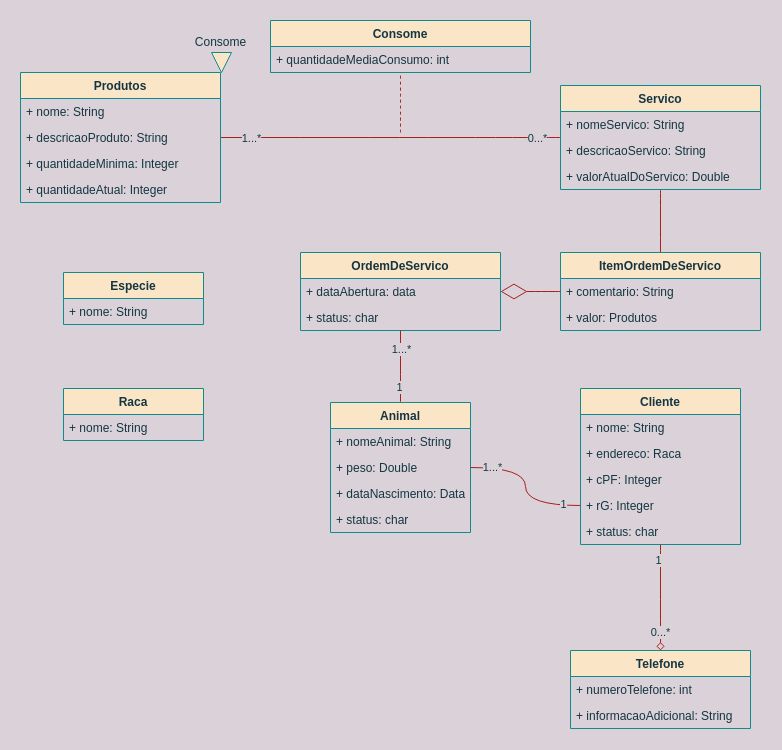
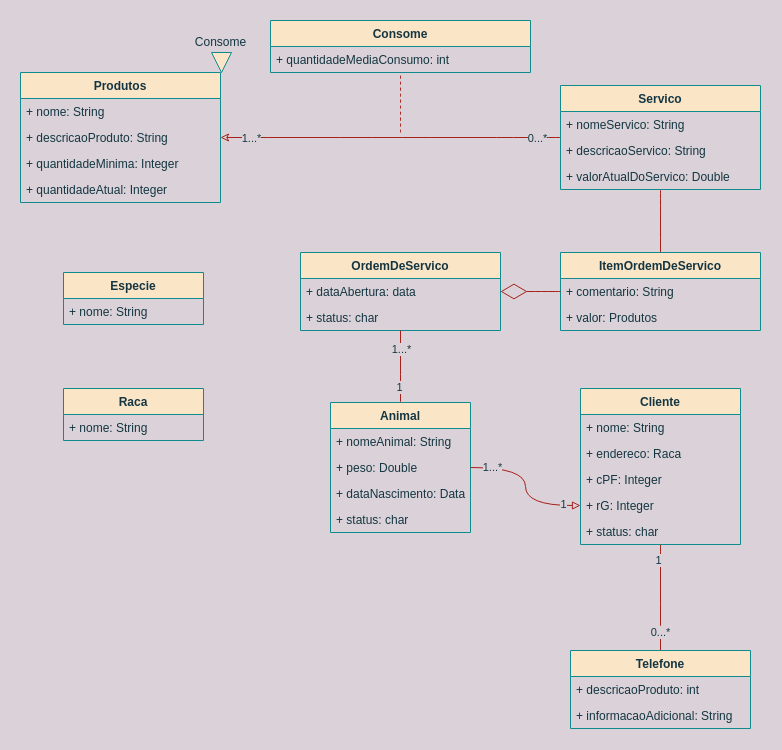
  <mxCell id="0" />
  <mxCell id="1" parent="0" />
- <mxCell id="2" value="" style="edgeStyle=orthogonalEdgeStyle;rounded=0;orthogonalLoop=1;jettySize=auto;html=1;endArrow=diamond;endFill=0;curved=1;labelBackgroundColor=#DAD2D8;strokeColor=#A8201A;fontColor=#143642;" edge="1" parent="1" source="5" target="51"><mxGeometry relative="1" as="geometry" /></mxCell>
+ <mxCell id="2" value="" style="edgeStyle=orthogonalEdgeStyle;rounded=0;orthogonalLoop=1;jettySize=auto;html=1;endArrow=none;endFill=0;curved=1;labelBackgroundColor=#DAD2D8;strokeColor=#A8201A;fontColor=#143642;" edge="1" parent="1" source="5" target="51"><mxGeometry relative="1" as="geometry" /></mxCell>
  <mxCell id="3" value="1" style="edgeLabel;html=1;align=center;verticalAlign=middle;resizable=0;points=[];labelBackgroundColor=#DAD2D8;fontColor=#143642;" vertex="1" connectable="0" parent="2"><mxGeometry x="-0.717" y="-3" relative="1" as="geometry"><mxPoint as="offset" /></mxGeometry></mxCell>
  <mxCell id="4" value="0...*" style="edgeLabel;html=1;align=center;verticalAlign=middle;resizable=0;points=[];labelBackgroundColor=#DAD2D8;fontColor=#143642;" vertex="1" connectable="0" parent="2"><mxGeometry x="0.717" y="-3" relative="1" as="geometry"><mxPoint x="2" y="-4" as="offset" /></mxGeometry></mxCell>
  <mxCell id="5" value="Cliente" style="swimlane;fontStyle=1;childLayout=stackLayout;horizontal=1;startSize=26;fillColor=#FAE5C7;horizontalStack=0;resizeParent=1;resizeParentMax=0;resizeLast=0;collapsible=1;marginBottom=0;rounded=0;strokeColor=#0F8B8D;fontColor=#143642;" parent="1" vertex="1"><mxGeometry x="580" y="388" width="160" height="156" as="geometry" /></mxCell>
  <mxCell id="6" value="+ nome: String&#10;" style="text;strokeColor=none;fillColor=none;align=left;verticalAlign=top;spacingLeft=4;spacingRight=4;overflow=hidden;rotatable=0;points=[[0,0.5],[1,0.5]];portConstraint=eastwest;rounded=0;fontColor=#143642;" parent="5" vertex="1"><mxGeometry y="26" width="160" height="26" as="geometry" /></mxCell>
  <mxCell id="7" value="+ endereco: Raca" style="text;strokeColor=none;fillColor=none;align=left;verticalAlign=top;spacingLeft=4;spacingRight=4;overflow=hidden;rotatable=0;points=[[0,0.5],[1,0.5]];portConstraint=eastwest;rounded=0;fontColor=#143642;" parent="5" vertex="1"><mxGeometry y="52" width="160" height="26" as="geometry" /></mxCell>
  <mxCell id="8" value="+ cPF: Integer" style="text;strokeColor=none;fillColor=none;align=left;verticalAlign=top;spacingLeft=4;spacingRight=4;overflow=hidden;rotatable=0;points=[[0,0.5],[1,0.5]];portConstraint=eastwest;rounded=0;fontColor=#143642;" parent="5" vertex="1"><mxGeometry y="78" width="160" height="26" as="geometry" /></mxCell>
  <mxCell id="9" value="+ rG: Integer" style="text;strokeColor=none;fillColor=none;align=left;verticalAlign=top;spacingLeft=4;spacingRight=4;overflow=hidden;rotatable=0;points=[[0,0.5],[1,0.5]];portConstraint=eastwest;rounded=0;fontColor=#143642;" parent="5" vertex="1"><mxGeometry y="104" width="160" height="26" as="geometry" /></mxCell>
  <mxCell id="10" value="+ status: char" style="text;strokeColor=none;fillColor=none;align=left;verticalAlign=top;spacingLeft=4;spacingRight=4;overflow=hidden;rotatable=0;points=[[0,0.5],[1,0.5]];portConstraint=eastwest;rounded=0;fontColor=#143642;" parent="5" vertex="1"><mxGeometry y="130" width="160" height="26" as="geometry" /></mxCell>
  <mxCell id="11" value="OrdemDeServico" style="swimlane;fontStyle=1;childLayout=stackLayout;horizontal=1;startSize=26;fillColor=#FAE5C7;horizontalStack=0;resizeParent=1;resizeParentMax=0;resizeLast=0;collapsible=1;marginBottom=0;rounded=0;strokeColor=#0F8B8D;fontColor=#143642;" parent="1" vertex="1"><mxGeometry x="300" y="252" width="200" height="78" as="geometry" /></mxCell>
  <mxCell id="12" value="+ dataAbertura: data" style="text;strokeColor=none;fillColor=none;align=left;verticalAlign=top;spacingLeft=4;spacingRight=4;overflow=hidden;rotatable=0;points=[[0,0.5],[1,0.5]];portConstraint=eastwest;rounded=0;fontColor=#143642;" parent="11" vertex="1"><mxGeometry y="26" width="200" height="26" as="geometry" /></mxCell>
  <mxCell id="13" value="+ status: char" style="text;strokeColor=none;fillColor=none;align=left;verticalAlign=top;spacingLeft=4;spacingRight=4;overflow=hidden;rotatable=0;points=[[0,0.5],[1,0.5]];portConstraint=eastwest;fontColor=#143642;" vertex="1" parent="11"><mxGeometry y="52" width="200" height="26" as="geometry" /></mxCell>
- <mxCell id="14" value="" style="edgeStyle=orthogonalEdgeStyle;orthogonalLoop=1;jettySize=auto;html=1;endArrow=none;endFill=0;rounded=0;curved=1;labelBackgroundColor=#DAD2D8;strokeColor=#A8201A;fontColor=#143642;" parent="1" source="18" target="30" edge="1"><mxGeometry relative="1" as="geometry" /></mxCell>
+ <mxCell id="14" value="" style="edgeStyle=orthogonalEdgeStyle;orthogonalLoop=1;jettySize=auto;html=1;endArrow=classic;endFill=0;rounded=0;curved=1;labelBackgroundColor=#DAD2D8;strokeColor=#A8201A;fontColor=#143642;" parent="1" source="18" target="30" edge="1"><mxGeometry relative="1" as="geometry" /></mxCell>
  <mxCell id="15" value="1...*" style="edgeLabel;html=1;align=center;verticalAlign=middle;resizable=0;points=[];rounded=0;labelBackgroundColor=#DAD2D8;fontColor=#143642;" parent="14" vertex="1" connectable="0"><mxGeometry x="0.738" y="2" relative="1" as="geometry"><mxPoint x="-15" y="-2" as="offset" /></mxGeometry></mxCell>
  <mxCell id="16" value="0...*" style="edgeLabel;html=1;align=center;verticalAlign=middle;resizable=0;points=[];rounded=0;labelBackgroundColor=#DAD2D8;fontColor=#143642;" vertex="1" connectable="0" parent="14"><mxGeometry x="-0.859" relative="1" as="geometry"><mxPoint as="offset" /></mxGeometry></mxCell>
  <mxCell id="17" value="" style="edgeStyle=orthogonalEdgeStyle;orthogonalLoop=1;jettySize=auto;html=1;endArrow=none;endFill=0;rounded=0;curved=1;labelBackgroundColor=#DAD2D8;strokeColor=#A8201A;fontColor=#143642;" edge="1" parent="1" source="18" target="44"><mxGeometry relative="1" as="geometry" /></mxCell>
  <mxCell id="18" value="Servico" style="swimlane;fontStyle=1;childLayout=stackLayout;horizontal=1;startSize=26;fillColor=#FAE5C7;horizontalStack=0;resizeParent=1;resizeParentMax=0;resizeLast=0;collapsible=1;marginBottom=0;rounded=0;strokeColor=#0F8B8D;fontColor=#143642;" parent="1" vertex="1"><mxGeometry x="560" y="85" width="200" height="104" as="geometry" /></mxCell>
  <mxCell id="19" value="+ nomeServico: String" style="text;strokeColor=none;fillColor=none;align=left;verticalAlign=top;spacingLeft=4;spacingRight=4;overflow=hidden;rotatable=0;points=[[0,0.5],[1,0.5]];portConstraint=eastwest;rounded=0;fontColor=#143642;" parent="18" vertex="1"><mxGeometry y="26" width="200" height="26" as="geometry" /></mxCell>
  <mxCell id="20" value="+ descricaoServico: String" style="text;strokeColor=none;fillColor=none;align=left;verticalAlign=top;spacingLeft=4;spacingRight=4;overflow=hidden;rotatable=0;points=[[0,0.5],[1,0.5]];portConstraint=eastwest;rounded=0;fontColor=#143642;" parent="18" vertex="1"><mxGeometry y="52" width="200" height="26" as="geometry" /></mxCell>
  <mxCell id="21" value="+ valorAtualDoServico: Double" style="text;strokeColor=none;fillColor=none;align=left;verticalAlign=top;spacingLeft=4;spacingRight=4;overflow=hidden;rotatable=0;points=[[0,0.5],[1,0.5]];portConstraint=eastwest;rounded=0;fontColor=#143642;" parent="18" vertex="1"><mxGeometry y="78" width="200" height="26" as="geometry" /></mxCell>
  <mxCell id="22" value="" style="edgeStyle=orthogonalEdgeStyle;rounded=0;orthogonalLoop=1;jettySize=auto;html=1;endArrow=none;endFill=0;curved=1;labelBackgroundColor=#DAD2D8;strokeColor=#A8201A;fontColor=#143642;entryX=0.5;entryY=1;entryDx=0;entryDy=0;entryPerimeter=0;" edge="1" parent="1" source="25" target="13"><mxGeometry relative="1" as="geometry"><mxPoint x="396" y="330" as="targetPoint" /><Array as="points" /></mxGeometry></mxCell>
  <mxCell id="23" value="1...*" style="edgeLabel;html=1;align=center;verticalAlign=middle;resizable=0;points=[];labelBackgroundColor=#DAD2D8;fontColor=#143642;" vertex="1" connectable="0" parent="22"><mxGeometry x="0.228" relative="1" as="geometry"><mxPoint y="-10" as="offset" /></mxGeometry></mxCell>
  <mxCell id="24" value="1" style="edgeLabel;html=1;align=center;verticalAlign=middle;resizable=0;points=[];labelBackgroundColor=#DAD2D8;fontColor=#143642;" vertex="1" connectable="0" parent="22"><mxGeometry x="-0.683" y="1" relative="1" as="geometry"><mxPoint x="-1" y="-5" as="offset" /></mxGeometry></mxCell>
  <mxCell id="25" value="Animal" style="swimlane;fontStyle=1;childLayout=stackLayout;horizontal=1;startSize=26;fillColor=#FAE5C7;horizontalStack=0;resizeParent=1;resizeParentMax=0;resizeLast=0;collapsible=1;marginBottom=0;rounded=0;strokeColor=#0F8B8D;fontColor=#143642;" parent="1" vertex="1"><mxGeometry x="330" y="402" width="140" height="130" as="geometry" /></mxCell>
  <mxCell id="26" value="+ nomeAnimal: String" style="text;strokeColor=none;fillColor=none;align=left;verticalAlign=top;spacingLeft=4;spacingRight=4;overflow=hidden;rotatable=0;points=[[0,0.5],[1,0.5]];portConstraint=eastwest;rounded=0;fontColor=#143642;" parent="25" vertex="1"><mxGeometry y="26" width="140" height="26" as="geometry" /></mxCell>
  <mxCell id="27" value="+ peso: Double" style="text;strokeColor=none;fillColor=none;align=left;verticalAlign=top;spacingLeft=4;spacingRight=4;overflow=hidden;rotatable=0;points=[[0,0.5],[1,0.5]];portConstraint=eastwest;rounded=0;fontColor=#143642;" parent="25" vertex="1"><mxGeometry y="52" width="140" height="26" as="geometry" /></mxCell>
  <mxCell id="28" value="+ dataNascimento: Data" style="text;strokeColor=none;fillColor=none;align=left;verticalAlign=top;spacingLeft=4;spacingRight=4;overflow=hidden;rotatable=0;points=[[0,0.5],[1,0.5]];portConstraint=eastwest;rounded=0;fontColor=#143642;" parent="25" vertex="1"><mxGeometry y="78" width="140" height="26" as="geometry" /></mxCell>
  <mxCell id="29" value="+ status: char" style="text;strokeColor=none;fillColor=none;align=left;verticalAlign=top;spacingLeft=4;spacingRight=4;overflow=hidden;rotatable=0;points=[[0,0.5],[1,0.5]];portConstraint=eastwest;rounded=0;fontColor=#143642;" vertex="1" parent="25"><mxGeometry y="104" width="140" height="26" as="geometry" /></mxCell>
  <mxCell id="30" value="Produtos" style="swimlane;fontStyle=1;childLayout=stackLayout;horizontal=1;startSize=26;fillColor=#FAE5C7;horizontalStack=0;resizeParent=1;resizeParentMax=0;resizeLast=0;collapsible=1;marginBottom=0;rounded=0;strokeColor=#0F8B8D;fontColor=#143642;" parent="1" vertex="1"><mxGeometry x="20" y="72" width="200" height="130" as="geometry" /></mxCell>
  <mxCell id="31" value="+ nome: String" style="text;strokeColor=none;fillColor=none;align=left;verticalAlign=top;spacingLeft=4;spacingRight=4;overflow=hidden;rotatable=0;points=[[0,0.5],[1,0.5]];portConstraint=eastwest;rounded=0;fontColor=#143642;" parent="30" vertex="1"><mxGeometry y="26" width="200" height="26" as="geometry" /></mxCell>
  <mxCell id="32" value="+ descricaoProduto: String" style="text;strokeColor=none;fillColor=none;align=left;verticalAlign=top;spacingLeft=4;spacingRight=4;overflow=hidden;rotatable=0;points=[[0,0.5],[1,0.5]];portConstraint=eastwest;rounded=0;fontColor=#143642;" parent="30" vertex="1"><mxGeometry y="52" width="200" height="26" as="geometry" /></mxCell>
  <mxCell id="33" value="+ quantidadeMinima: Integer" style="text;strokeColor=none;fillColor=none;align=left;verticalAlign=top;spacingLeft=4;spacingRight=4;overflow=hidden;rotatable=0;points=[[0,0.5],[1,0.5]];portConstraint=eastwest;rounded=0;fontColor=#143642;" parent="30" vertex="1"><mxGeometry y="78" width="200" height="26" as="geometry" /></mxCell>
  <mxCell id="34" value="+ quantidadeAtual: Integer" style="text;strokeColor=none;fillColor=none;align=left;verticalAlign=top;spacingLeft=4;spacingRight=4;overflow=hidden;rotatable=0;points=[[0,0.5],[1,0.5]];portConstraint=eastwest;rounded=0;fontColor=#143642;" parent="30" vertex="1"><mxGeometry y="104" width="200" height="26" as="geometry" /></mxCell>
  <mxCell id="35" value="Especie" style="swimlane;fontStyle=1;childLayout=stackLayout;horizontal=1;startSize=26;fillColor=#FAE5C7;horizontalStack=0;resizeParent=1;resizeParentMax=0;resizeLast=0;collapsible=1;marginBottom=0;rounded=0;strokeColor=#0F8B8D;fontColor=#143642;" vertex="1" parent="1"><mxGeometry x="63" y="272" width="140" height="52" as="geometry" /></mxCell>
  <mxCell id="36" value="+ nome: String" style="text;strokeColor=none;fillColor=none;align=left;verticalAlign=top;spacingLeft=4;spacingRight=4;overflow=hidden;rotatable=0;points=[[0,0.5],[1,0.5]];portConstraint=eastwest;rounded=0;fontColor=#143642;" vertex="1" parent="35"><mxGeometry y="26" width="140" height="26" as="geometry" /></mxCell>
  <mxCell id="37" value="Raca" style="swimlane;fontStyle=1;childLayout=stackLayout;horizontal=1;startSize=26;fillColor=#FAE5C7;horizontalStack=0;resizeParent=1;resizeParentMax=0;resizeLast=0;collapsible=1;marginBottom=0;rounded=0;strokeColor=#0F8B8D;fontColor=#143642;" vertex="1" parent="1"><mxGeometry x="63" y="388" width="140" height="52" as="geometry" /></mxCell>
  <mxCell id="38" value="+ nome: String" style="text;strokeColor=none;fillColor=none;align=left;verticalAlign=top;spacingLeft=4;spacingRight=4;overflow=hidden;rotatable=0;points=[[0,0.5],[1,0.5]];portConstraint=eastwest;rounded=0;fontColor=#143642;" vertex="1" parent="37"><mxGeometry y="26" width="140" height="26" as="geometry" /></mxCell>
  <mxCell id="39" value="" style="endArrow=none;dashed=1;endFill=0;endSize=12;html=1;rounded=0;curved=1;labelBackgroundColor=#DAD2D8;strokeColor=#A8201A;fontColor=#143642;" edge="1" parent="1"><mxGeometry width="160" relative="1" as="geometry"><mxPoint x="400" y="132" as="sourcePoint" /><mxPoint x="400" y="72" as="targetPoint" /></mxGeometry></mxCell>
  <mxCell id="40" value="Consome" style="swimlane;fontStyle=1;childLayout=stackLayout;horizontal=1;startSize=26;fillColor=#FAE5C7;horizontalStack=0;resizeParent=1;resizeParentMax=0;resizeLast=0;collapsible=1;marginBottom=0;rounded=0;strokeColor=#0F8B8D;fontColor=#143642;" vertex="1" parent="1"><mxGeometry x="270" y="20" width="260" height="52" as="geometry" /></mxCell>
  <mxCell id="41" value="+ quantidadeMediaConsumo: int" style="text;strokeColor=none;fillColor=none;align=left;verticalAlign=top;spacingLeft=4;spacingRight=4;overflow=hidden;rotatable=0;points=[[0,0.5],[1,0.5]];portConstraint=eastwest;rounded=0;fontColor=#143642;" vertex="1" parent="40"><mxGeometry y="26" width="260" height="26" as="geometry" /></mxCell>
  <mxCell id="42" value="" style="triangle;whiteSpace=wrap;html=1;rotation=90;rounded=0;fillColor=#FAE5C7;strokeColor=#0F8B8D;fontColor=#143642;" vertex="1" parent="1"><mxGeometry x="211" y="52" width="20" height="20" as="geometry" /></mxCell>
  <mxCell id="43" value="Consome" style="text;html=1;align=center;verticalAlign=middle;resizable=0;points=[];autosize=1;strokeColor=none;fillColor=none;rounded=0;fontColor=#143642;" vertex="1" parent="1"><mxGeometry x="185" y="32" width="70" height="20" as="geometry" /></mxCell>
  <mxCell id="44" value="ItemOrdemDeServico" style="swimlane;fontStyle=1;childLayout=stackLayout;horizontal=1;startSize=26;fillColor=#FAE5C7;horizontalStack=0;resizeParent=1;resizeParentMax=0;resizeLast=0;collapsible=1;marginBottom=0;rounded=0;strokeColor=#0F8B8D;fontColor=#143642;" vertex="1" parent="1"><mxGeometry x="560" y="252" width="200" height="78" as="geometry" /></mxCell>
  <mxCell id="45" value="+ comentario: String" style="text;strokeColor=none;fillColor=none;align=left;verticalAlign=top;spacingLeft=4;spacingRight=4;overflow=hidden;rotatable=0;points=[[0,0.5],[1,0.5]];portConstraint=eastwest;rounded=0;fontColor=#143642;" vertex="1" parent="44"><mxGeometry y="26" width="200" height="26" as="geometry" /></mxCell>
  <mxCell id="46" value="+ valor: Produtos" style="text;strokeColor=none;fillColor=none;align=left;verticalAlign=top;spacingLeft=4;spacingRight=4;overflow=hidden;rotatable=0;points=[[0,0.5],[1,0.5]];portConstraint=eastwest;rounded=0;fontColor=#143642;" vertex="1" parent="44"><mxGeometry y="52" width="200" height="26" as="geometry" /></mxCell>
  <mxCell id="47" value="" style="endArrow=diamondThin;endFill=0;endSize=24;html=1;exitX=0;exitY=0.5;exitDx=0;exitDy=0;rounded=0;entryX=1;entryY=0.5;entryDx=0;entryDy=0;curved=1;labelBackgroundColor=#DAD2D8;strokeColor=#A8201A;fontColor=#143642;" edge="1" parent="1" source="45"><mxGeometry width="160" relative="1" as="geometry"><mxPoint x="540" y="242" as="sourcePoint" /><mxPoint x="500" y="291" as="targetPoint" /><Array as="points" /></mxGeometry></mxCell>
- <mxCell id="48" value="" style="edgeStyle=orthogonalEdgeStyle;rounded=0;orthogonalLoop=1;jettySize=auto;html=1;endArrow=none;endFill=0;curved=1;labelBackgroundColor=#DAD2D8;strokeColor=#A8201A;fontColor=#143642;" edge="1" parent="1" source="27" target="9"><mxGeometry relative="1" as="geometry" /></mxCell>
+ <mxCell id="48" value="" style="edgeStyle=orthogonalEdgeStyle;rounded=0;orthogonalLoop=1;jettySize=auto;html=1;endArrow=block;endFill=0;curved=1;labelBackgroundColor=#DAD2D8;strokeColor=#A8201A;fontColor=#143642;" edge="1" parent="1" source="27" target="9"><mxGeometry relative="1" as="geometry" /></mxCell>
  <mxCell id="49" value="1" style="edgeLabel;html=1;align=center;verticalAlign=middle;resizable=0;points=[];labelBackgroundColor=#DAD2D8;fontColor=#143642;" vertex="1" connectable="0" parent="48"><mxGeometry x="0.838" y="2" relative="1" as="geometry"><mxPoint x="-6" as="offset" /></mxGeometry></mxCell>
  <mxCell id="50" value="1...*" style="edgeLabel;html=1;align=center;verticalAlign=middle;resizable=0;points=[];labelBackgroundColor=#DAD2D8;fontColor=#143642;" vertex="1" connectable="0" parent="48"><mxGeometry x="-0.77" y="3" relative="1" as="geometry"><mxPoint x="4" y="2" as="offset" /></mxGeometry></mxCell>
  <mxCell id="51" value="Telefone" style="swimlane;fontStyle=1;childLayout=stackLayout;horizontal=1;startSize=26;fillColor=#FAE5C7;horizontalStack=0;resizeParent=1;resizeParentMax=0;resizeLast=0;collapsible=1;marginBottom=0;rounded=0;strokeColor=#0F8B8D;fontColor=#143642;" vertex="1" parent="1"><mxGeometry x="570" y="650" width="180" height="78" as="geometry" /></mxCell>
- <mxCell id="52" value="+ numeroTelefone: int" style="text;strokeColor=none;fillColor=none;align=left;verticalAlign=top;spacingLeft=4;spacingRight=4;overflow=hidden;rotatable=0;points=[[0,0.5],[1,0.5]];portConstraint=eastwest;fontColor=#143642;" vertex="1" parent="51"><mxGeometry y="26" width="180" height="26" as="geometry" /></mxCell>
+ <mxCell id="52" value="+ descricaoProduto: int" style="text;strokeColor=none;fillColor=none;align=left;verticalAlign=top;spacingLeft=4;spacingRight=4;overflow=hidden;rotatable=0;points=[[0,0.5],[1,0.5]];portConstraint=eastwest;fontColor=#143642;" vertex="1" parent="51"><mxGeometry y="26" width="180" height="26" as="geometry" /></mxCell>
  <mxCell id="53" value="+ informacaoAdicional: String" style="text;strokeColor=none;fillColor=none;align=left;verticalAlign=top;spacingLeft=4;spacingRight=4;overflow=hidden;rotatable=0;points=[[0,0.5],[1,0.5]];portConstraint=eastwest;rounded=0;fontColor=#143642;" vertex="1" parent="51"><mxGeometry y="52" width="180" height="26" as="geometry" /></mxCell>
